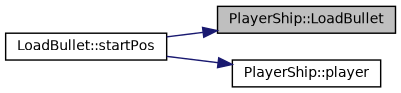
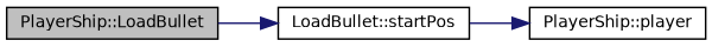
  digraph {
    rankdir=LR
    node [color=black fillcolor=white fontname=Helvetica fontsize=10 shape=record style=filled]
    edge [color=midnightblue fontname=Helvetica fontsize=10 labelfontname=Helvetica labelfontsize=10 style=solid]
    n1 [fillcolor=grey75 fontcolor=black height=0.2 label="PlayerShip::LoadBullet" width=0.4]
    n2 [height=0.2 label="LoadBullet::startPos" width=0.4]
    n3 [height=0.2 label="PlayerShip::player" width=0.4]
-   n2 -> n1
+   n1 -> n2
    n2 -> n3
  }
